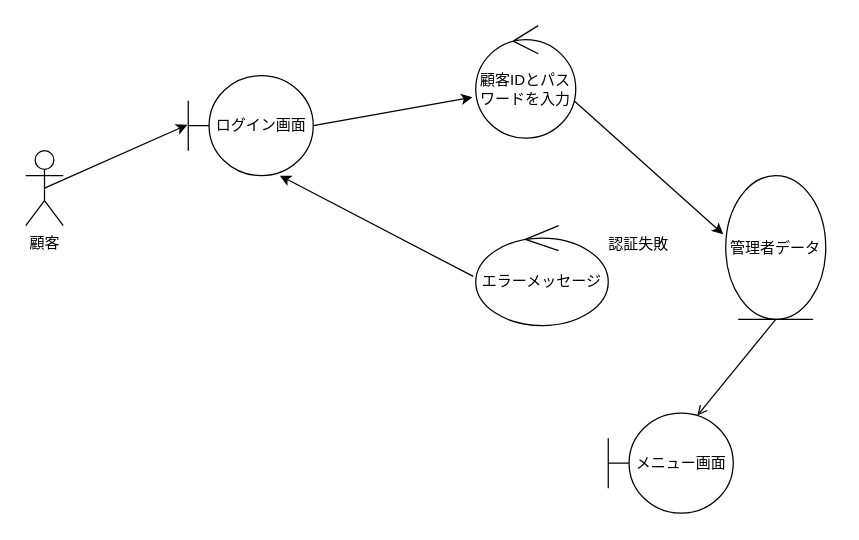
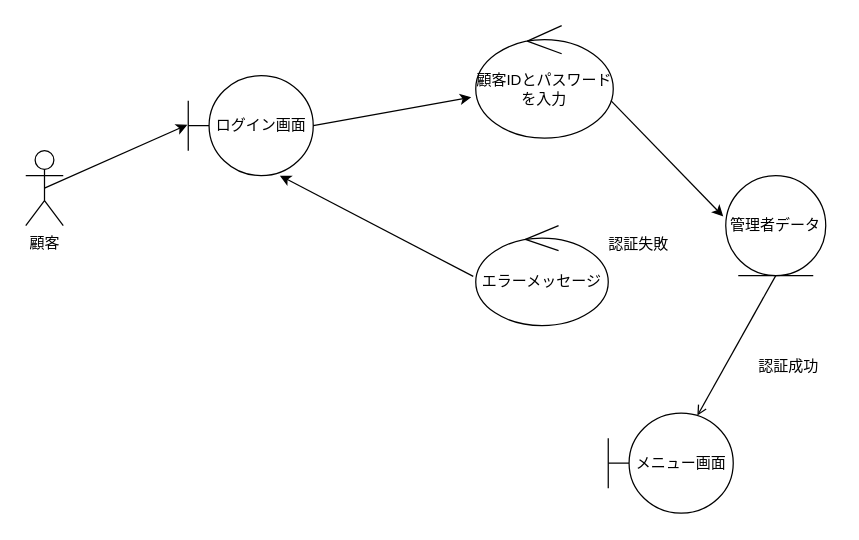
  <mxCell id="0" />
  <mxCell id="1" parent="0" />
  <mxCell id="2" value="顧客" style="shape=umlActor;verticalLabelPosition=bottom;verticalAlign=top;html=1;" vertex="1" parent="1"><mxGeometry x="20" y="120" width="30" height="60" as="geometry" /></mxCell>
  <mxCell id="3" value="ログイン画面" style="shape=umlBoundary;whiteSpace=wrap;html=1;" vertex="1" parent="1"><mxGeometry x="150" y="60" width="100" height="80" as="geometry" /></mxCell>
- <mxCell id="4" value="顧客IDとパスワードを入力" style="ellipse;shape=umlControl;whiteSpace=wrap;html=1;" vertex="1" parent="1"><mxGeometry x="380" y="20" width="80" height="90" as="geometry" /></mxCell>
- <mxCell id="5" value="管理者データ" style="ellipse;shape=umlEntity;whiteSpace=wrap;html=1;" vertex="1" parent="1"><mxGeometry x="580" y="140" width="80" height="115" as="geometry" /></mxCell>
+ <mxCell id="4" value="顧客IDとパスワードを入力" style="ellipse;shape=umlControl;whiteSpace=wrap;html=1;" vertex="1" parent="1"><mxGeometry x="380" y="20" width="110" height="90" as="geometry" /></mxCell>
+ <mxCell id="5" value="管理者データ" style="ellipse;shape=umlEntity;whiteSpace=wrap;html=1;" vertex="1" parent="1"><mxGeometry x="580" y="140" width="80" height="80" as="geometry" /></mxCell>
  <mxCell id="6" value="メニュー画面" style="shape=umlBoundary;whiteSpace=wrap;html=1;" vertex="1" parent="1"><mxGeometry x="486" y="330" width="100" height="80" as="geometry" /></mxCell>
  <mxCell id="7" value="エラーメッセージ" style="ellipse;shape=umlControl;whiteSpace=wrap;html=1;" vertex="1" parent="1"><mxGeometry x="380" y="180" width="106" height="80" as="geometry" /></mxCell>
  <mxCell id="8" value="" style="endArrow=classic;html=1;exitX=1;exitY=0.5;exitDx=0;exitDy=0;exitPerimeter=0;entryX=-0.033;entryY=0.637;entryDx=0;entryDy=0;entryPerimeter=0;" edge="1" parent="1" source="3" target="4"><mxGeometry width="50" height="50" relative="1" as="geometry"><mxPoint x="410" y="200" as="sourcePoint" /><mxPoint x="460" y="150" as="targetPoint" /></mxGeometry></mxCell>
  <mxCell id="9" value="" style="endArrow=classic;html=1;exitX=0.983;exitY=0.667;exitDx=0;exitDy=0;exitPerimeter=0;entryX=-0.025;entryY=0.408;entryDx=0;entryDy=0;entryPerimeter=0;" edge="1" parent="1" source="4" target="5"><mxGeometry width="50" height="50" relative="1" as="geometry"><mxPoint x="260" y="110" as="sourcePoint" /><mxPoint x="387" y="87" as="targetPoint" /></mxGeometry></mxCell>
  <mxCell id="10" value="" style="endArrow=classic;html=1;exitX=-0.019;exitY=0.508;exitDx=0;exitDy=0;exitPerimeter=0;entryX=0.733;entryY=1;entryDx=0;entryDy=0;entryPerimeter=0;" edge="1" parent="1" source="7" target="3"><mxGeometry width="50" height="50" relative="1" as="geometry"><mxPoint x="270" y="120" as="sourcePoint" /><mxPoint x="397" y="97" as="targetPoint" /></mxGeometry></mxCell>
  <mxCell id="11" value="" style="endArrow=open;html=1;exitX=0.5;exitY=1;exitDx=0;exitDy=0;entryX=0.713;entryY=0.025;entryDx=0;entryDy=0;entryPerimeter=0;" edge="1" parent="1" source="5" target="6"><mxGeometry width="50" height="50" relative="1" as="geometry"><mxPoint x="290" y="140" as="sourcePoint" /><mxPoint x="417" y="117" as="targetPoint" /></mxGeometry></mxCell>
  <mxCell id="12" value="" style="endArrow=classic;html=1;exitX=0.5;exitY=0.5;exitDx=0;exitDy=0;exitPerimeter=0;entryX=-0.007;entryY=0.492;entryDx=0;entryDy=0;entryPerimeter=0;" edge="1" parent="1" source="2" target="3"><mxGeometry width="50" height="50" relative="1" as="geometry"><mxPoint x="388" y="231" as="sourcePoint" /><mxPoint x="233" y="150" as="targetPoint" /></mxGeometry></mxCell>
  <mxCell id="13" value="認証失敗" style="text;html=1;align=center;verticalAlign=middle;resizable=0;points=[];autosize=1;strokeColor=none;fillColor=none;" vertex="1" parent="1"><mxGeometry x="475" y="180" width="70" height="30" as="geometry" /></mxCell>
+ <mxCell id="14" value="認証成功" style="text;html=1;align=center;verticalAlign=middle;resizable=0;points=[];autosize=1;strokeColor=none;fillColor=none;" vertex="1" parent="1"><mxGeometry x="595" y="278" width="70" height="30" as="geometry" /></mxCell>
